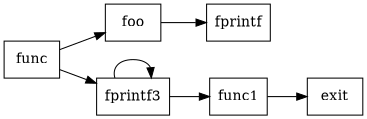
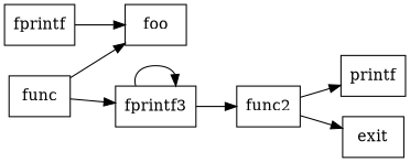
  digraph {
    fontsize=8
    rankdir=LR
    node [shape=box]
    n1 [label=func]
    n2 [label=foo]
    n3 [label=fprintf3]
    n4 [label=fprintf]
-   n5 [label=func1]
+   n5 [label=func2]
+   n6 [label=printf]
    n7 [label=exit]
    n1 -> n2
    n1 -> n3
-   n2 -> n4
+   n4 -> n2
    n3 -> n3
    n3 -> n5
+   n5 -> n6
    n5 -> n7
  }
